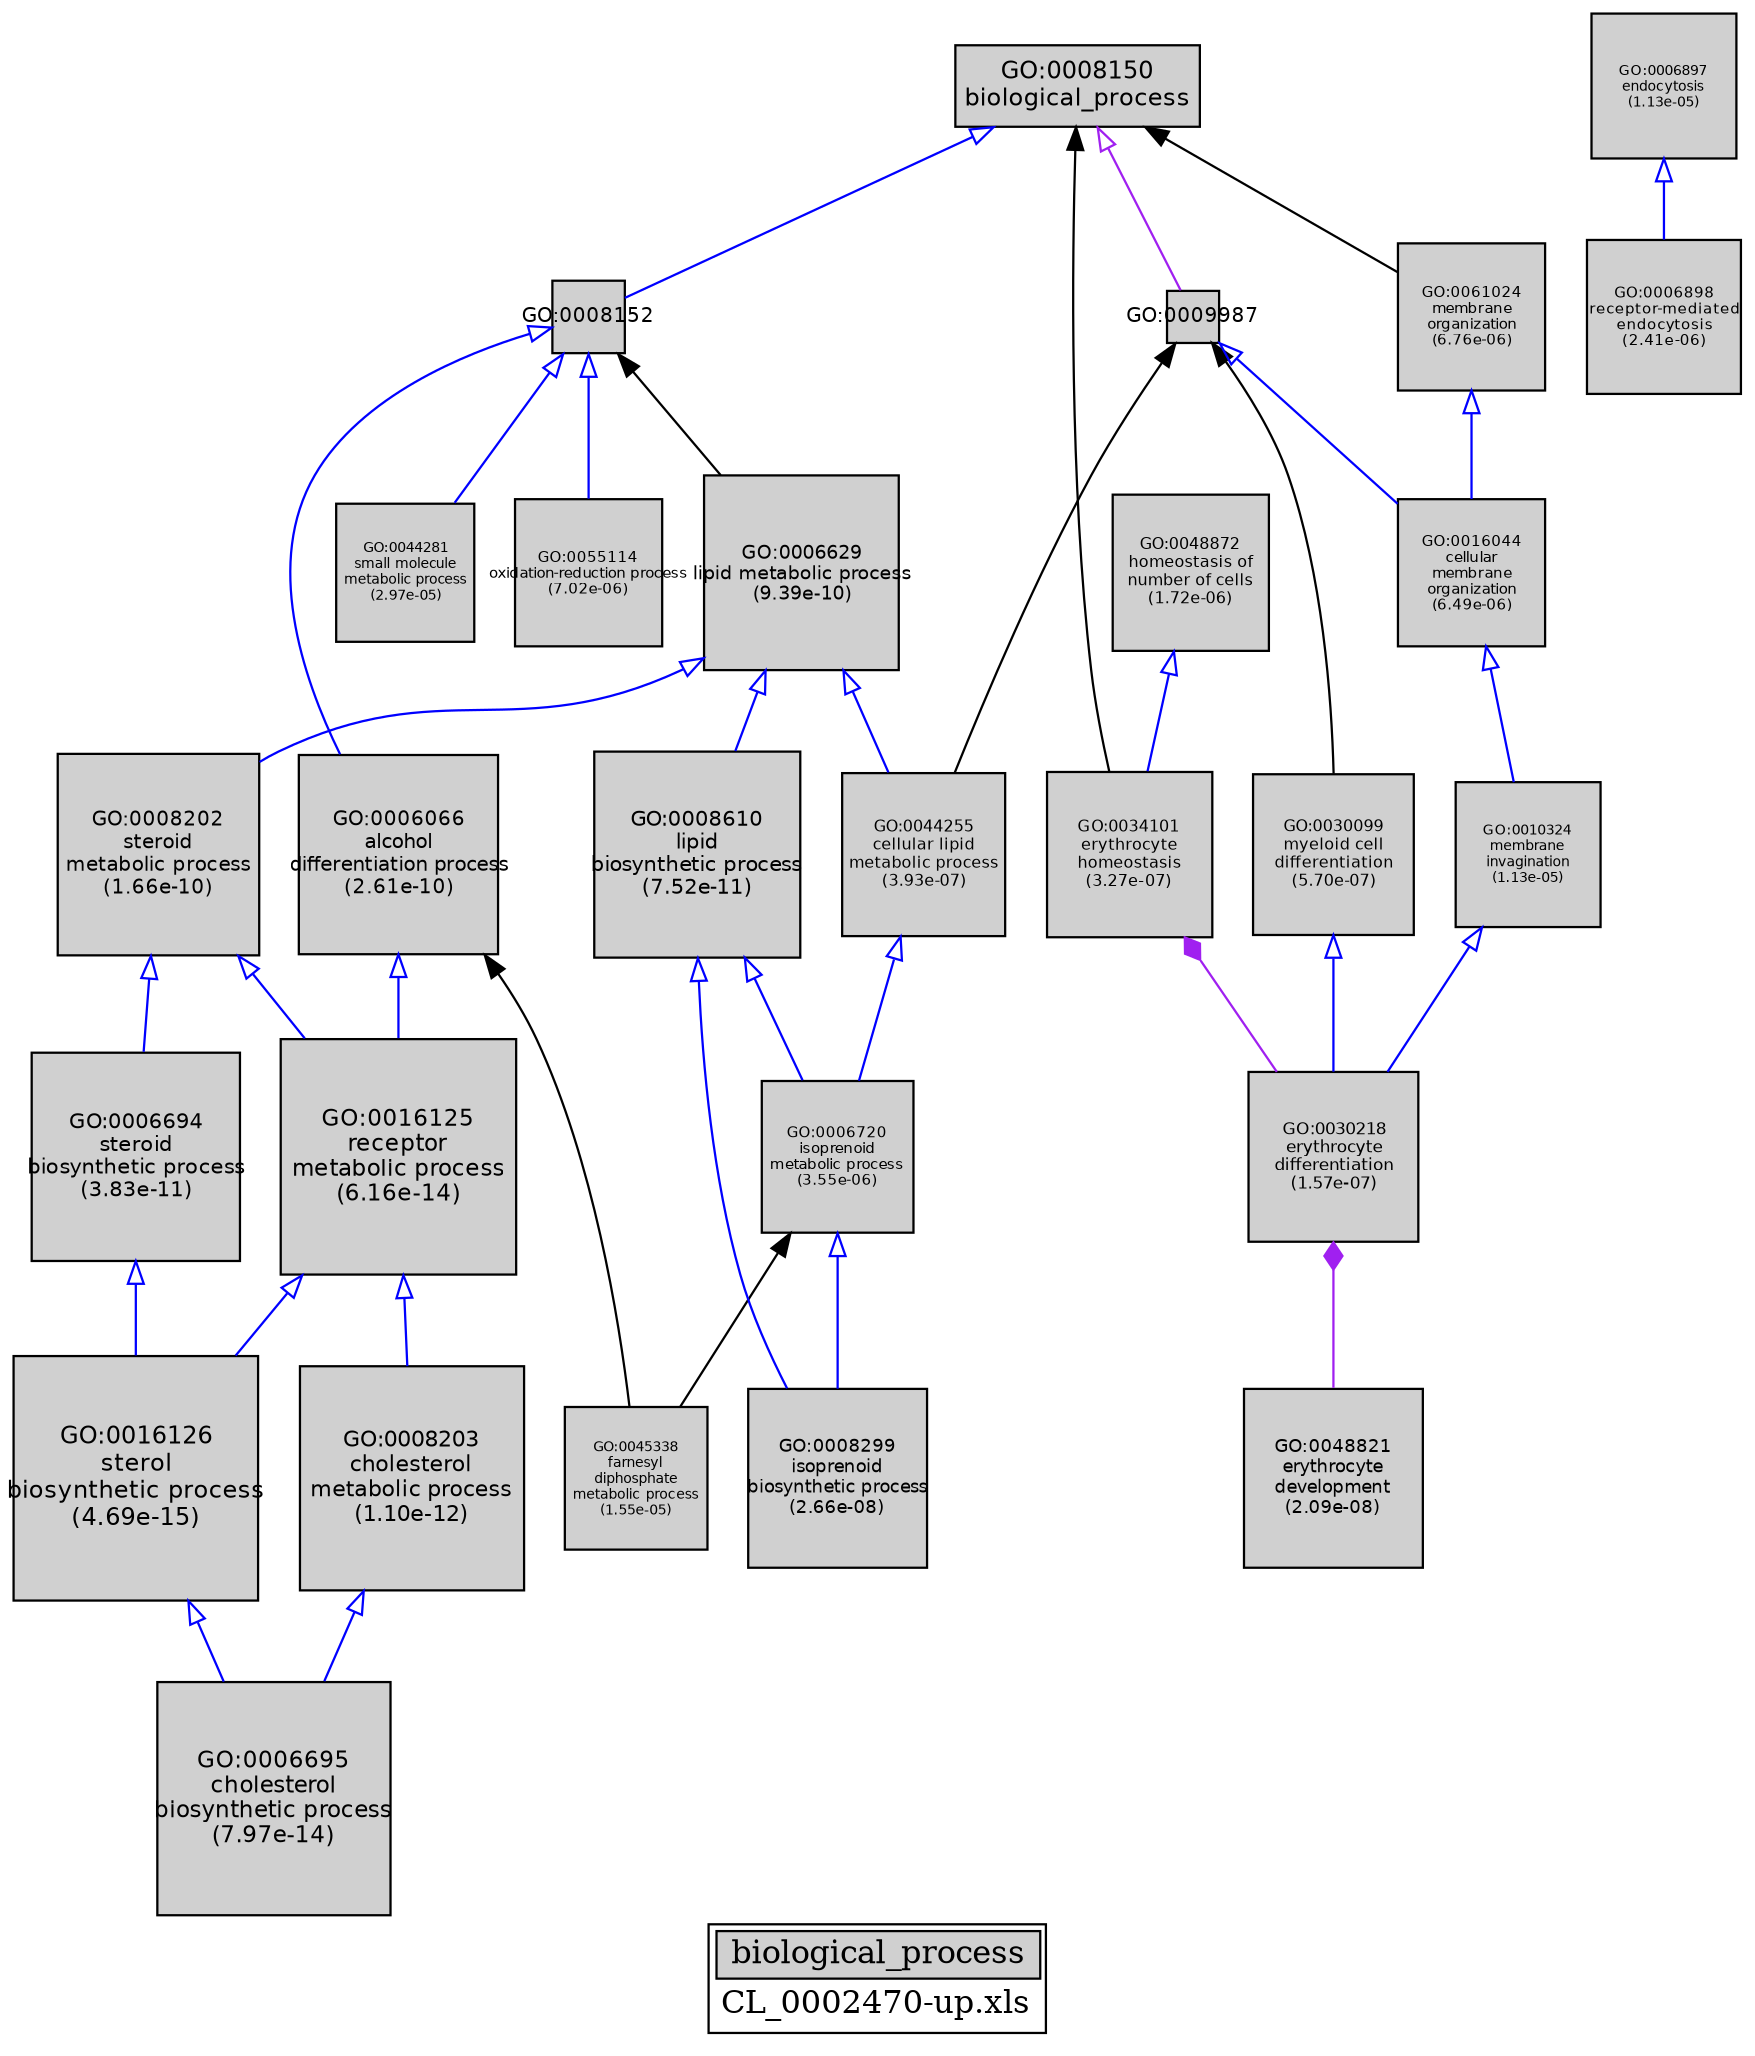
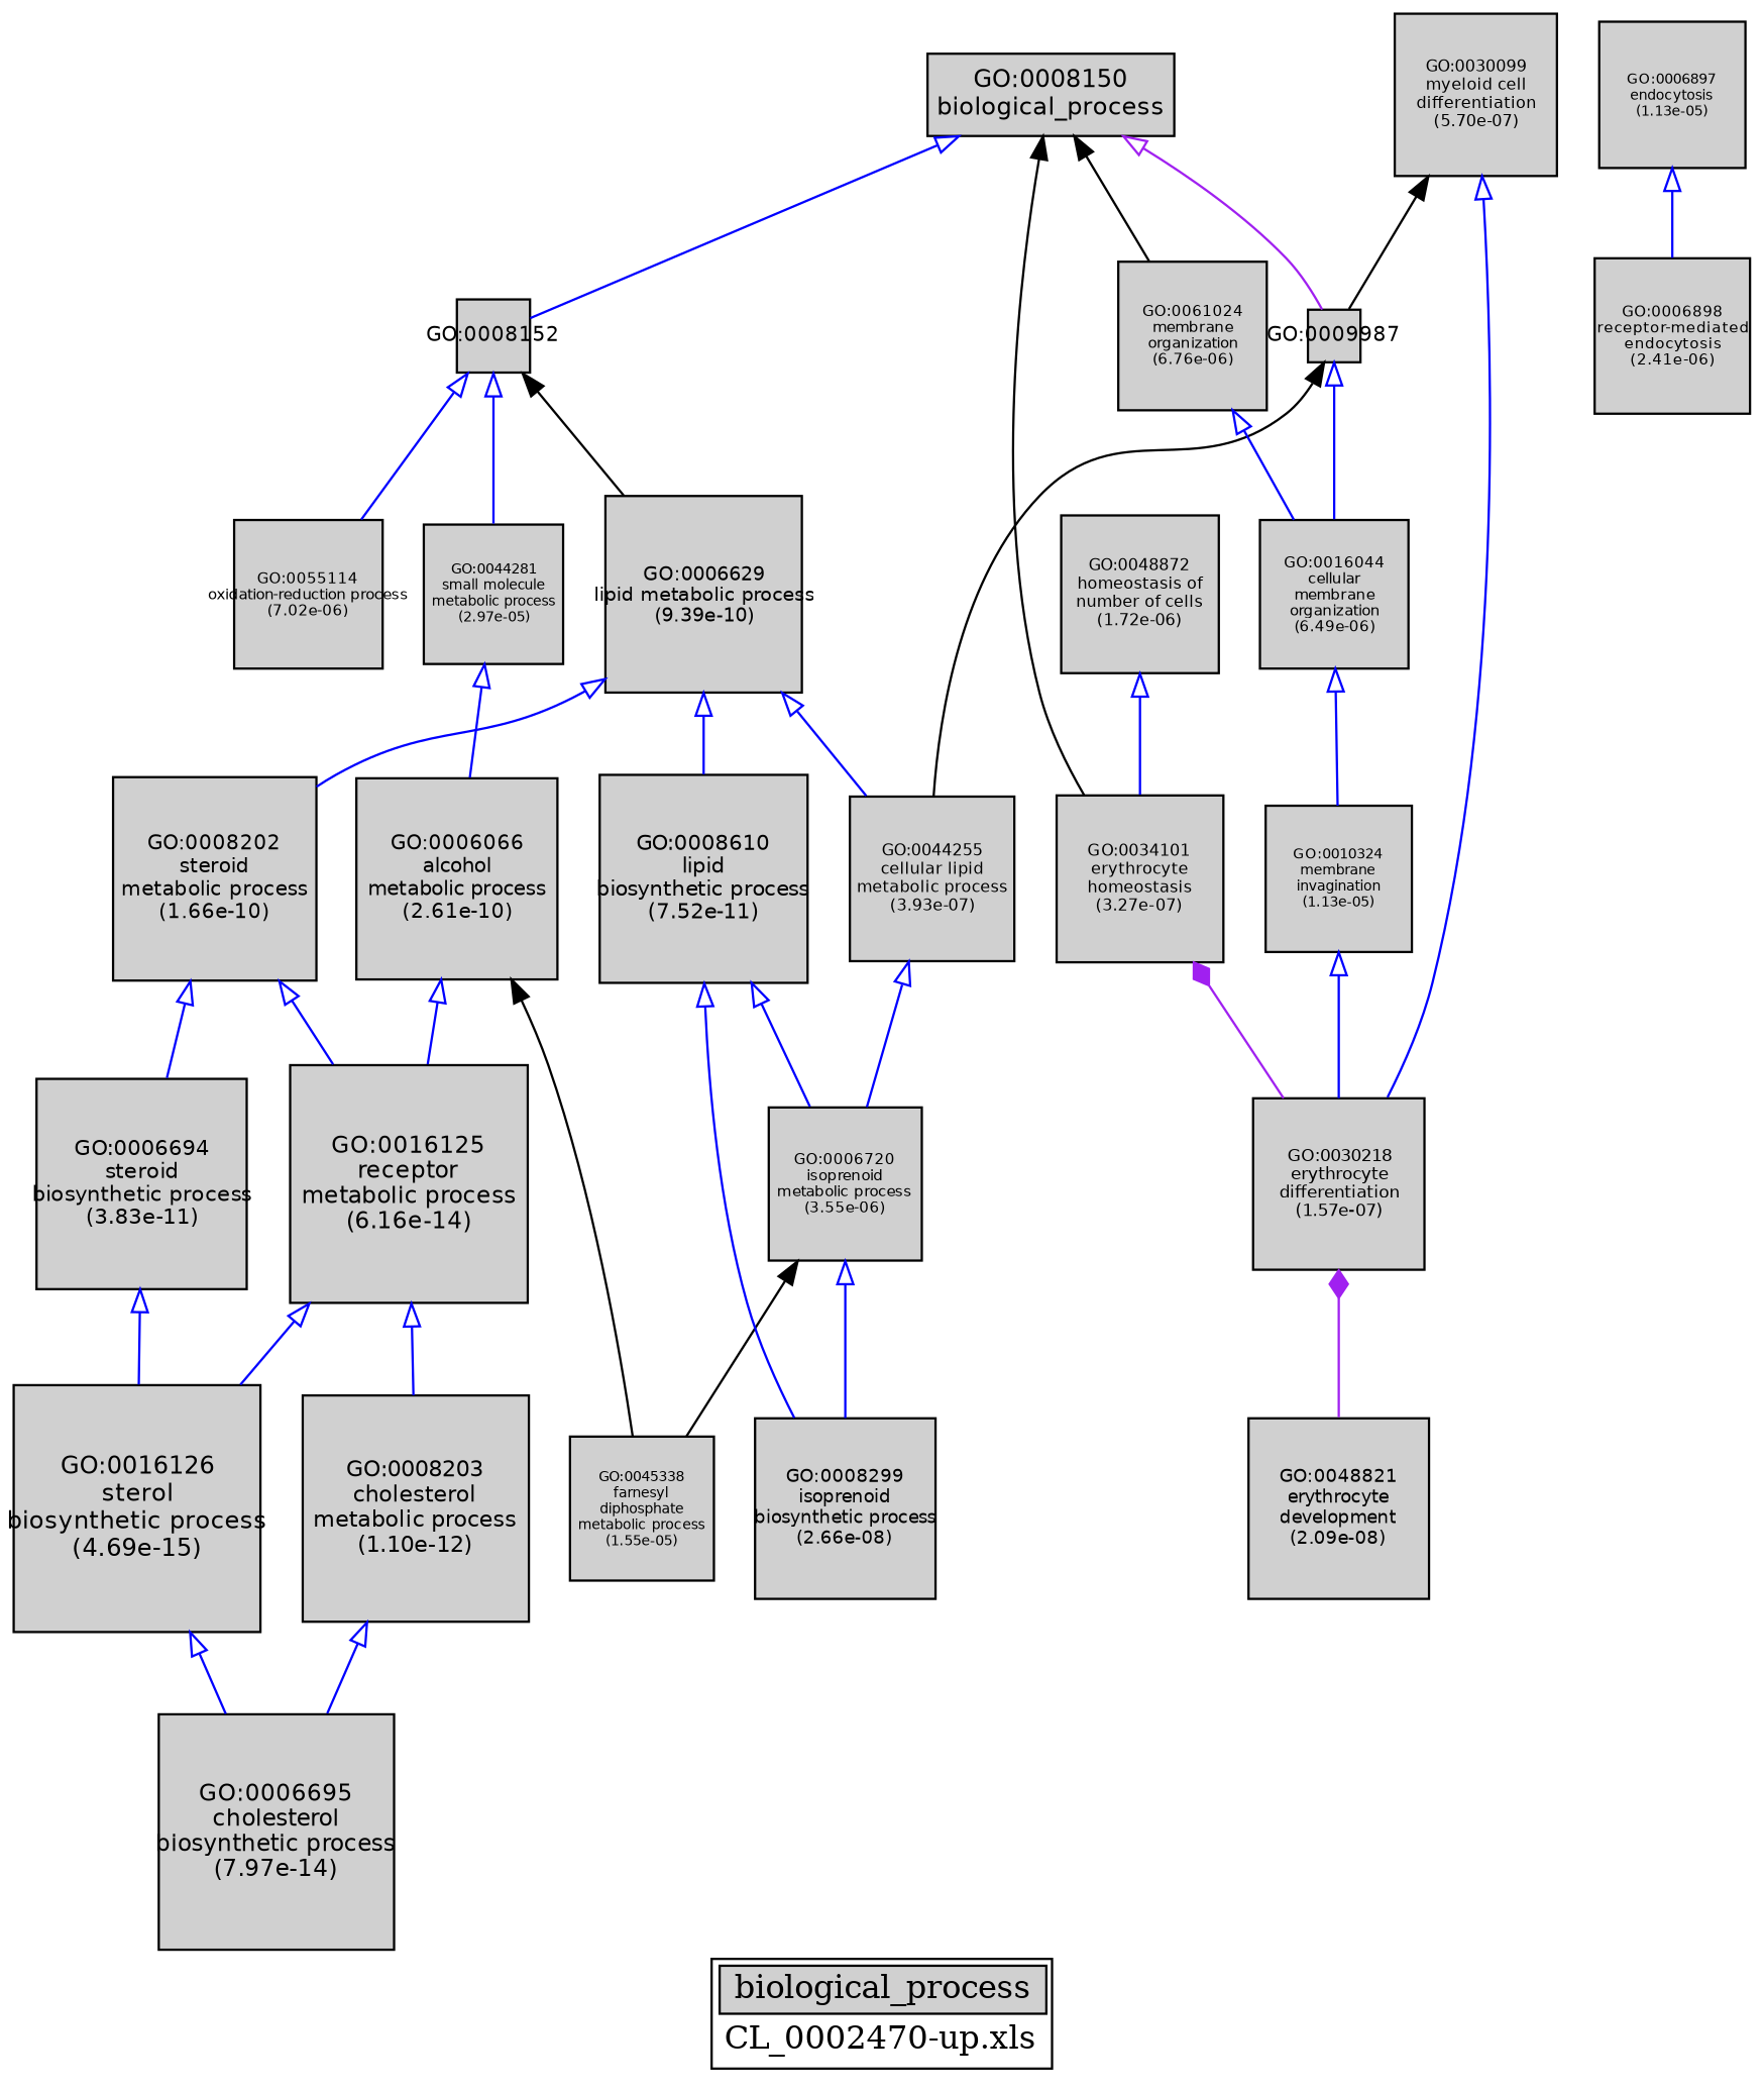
  digraph {
    bgcolor="#FFFFFF"
    label=<<TABLE COLOR="black" BGCOLOR="white"><TR><TD COLSPAN="2" BGCOLOR="#D0D0D0"><FONT COLOR="black">biological_process</FONT></TD></TR><TR><TD BORDER="0">CL_0002470-up.xls</TD></TR></TABLE>>
    node [color=black fillcolor="#D0D0D0" fixedsize=true fontcolor=black fontname=Helvetica fontsize=6.3716052943 shape=box style=filled]
    edge [arrowtail=empty color=blue dir=back weight=5.0]
    n1 [fontsize=6.10012218164 height=0.847239191894 label=<<TABLE BORDER="0"><TR><TD>GO:0044281<BR/>small molecule<BR/>metabolic process<BR/>(2.97e-05)</TD></TR></TABLE>> width=0.847239191894]
    n2 [height=0.884945179763 label=<<TABLE BORDER="0"><TR><TD>GO:0010324<BR/>membrane<BR/>invagination<BR/>(1.13e-05)</TD></TR></TABLE>> width=0.884945179763]
    n3 [height=0.884945179763 label=<<TABLE BORDER="0"><TR><TD>GO:0006897<BR/>endocytosis<BR/>(1.13e-05)</TD></TR></TABLE>> width=0.884945179763]
    "GO:0008152" [fontsize=9 height=0.445441173264 width=0.445441173264]
    n5 [fontsize=7.46002914647 height=1.03611515923 label=<<TABLE BORDER="0"><TR><TD>GO:0030218<BR/>erythrocyte<BR/>differentiation<BR/>(1.57e-07)</TD></TR></TABLE>> width=1.03611515923]
    n6 [fontsize=6.68475253108 height=0.928437851538 label=<<TABLE BORDER="0"><TR><TD>GO:0006720<BR/>isoprenoid<BR/>metabolic process<BR/>(3.55e-06)</TD></TR></TABLE>> width=0.928437851538]
    n7 [fontsize=7.28508109316 height=1.01181681849 label=<<TABLE BORDER="0"><TR><TD>GO:0034101<BR/>erythrocyte<BR/>homeostasis<BR/>(3.27e-07)</TD></TR></TABLE>> width=1.01181681849]
    n8 [fontsize=7.24106203379 height=1.00570306025 label=<<TABLE BORDER="0"><TR><TD>GO:0044255<BR/>cellular lipid<BR/>metabolic process<BR/>(3.93e-07)</TD></TR></TABLE>> width=1.00570306025]
    n9 [fontsize=10.3720718697 height=1.44056553746 label=<<TABLE BORDER="0"><TR><TD>GO:0016125<BR/>receptor<BR/>metabolic process<BR/>(6.16e-14)</TD></TR></TABLE>> width=1.44056553746]
    n10 [fontsize=9.21592840686 height=1.27999005651 label=<<TABLE BORDER="0"><TR><TD>GO:0006694<BR/>steroid<BR/>biosynthetic process<BR/>(3.83e-11)</TD></TR></TABLE>> width=1.27999005651]
    n11 [fontsize=8.93203677645 height=1.2405606634 label=<<TABLE BORDER="0"><TR><TD>GO:0008202<BR/>steroid<BR/>metabolic process<BR/>(1.66e-10)</TD></TR></TABLE>> width=1.2405606634]
    n12 [fontsize=6.8731724398 height=0.954607283306 label=<<TABLE BORDER="0"><TR><TD>GO:0048872<BR/>homeostasis of<BR/>number of cells<BR/>(1.72e-06)</TD></TR></TABLE>> width=0.954607283306]
    n13 [fontsize=10.8 height=1.5 label=<<TABLE BORDER="0"><TR><TD>GO:0016126<BR/>sterol<BR/>biosynthetic process<BR/>(4.69e-15)</TD></TR></TABLE>> width=1.5]
    n14 [fontsize=10.8 label=<<TABLE BORDER="0"><TR><TD>GO:0008150<BR/>biological_process</TD></TR></TABLE>> width=1.5]
    n15 [fontsize=6.28396592327 height=0.872773044899 label=<<TABLE BORDER="0"><TR><TD>GO:0045338<BR/>farnesyl<BR/>diphosphate<BR/>metabolic process<BR/>(1.55e-05)</TD></TR></TABLE>> width=0.872773044899]
    n16 [fontsize=6.78552389524 height=0.942433874338 label=<<TABLE BORDER="0"><TR><TD>GO:0006898<BR/>receptor-mediated<BR/>endocytosis<BR/>(2.41e-06)</TD></TR></TABLE>> width=0.942433874338]
    n17 [fontsize=7.14975937126 height=0.993022134897 label=<<TABLE BORDER="0"><TR><TD>GO:0030099<BR/>myeloid cell<BR/>differentiation<BR/>(5.70e-07)</TD></TR></TABLE>> width=0.993022134897]
    "GO:0009987" [fontsize=9 height=0.319161465042 width=0.319161465042]
    n19 [fontsize=10.3281177977 height=1.43446080524 label=<<TABLE BORDER="0"><TR><TD>GO:0006695<BR/>cholesterol<BR/>biosynthetic process<BR/>(7.97e-14)</TD></TR></TABLE>> width=1.43446080524]
    n20 [fontsize=7.86817351575 height=1.09280187719 label=<<TABLE BORDER="0"><TR><TD>GO:0008299<BR/>isoprenoid<BR/>biosynthetic process<BR/>(2.66e-08)</TD></TR></TABLE>> width=1.09280187719]
    n21 [fontsize=9.08630901257 height=1.26198736286 label=<<TABLE BORDER="0"><TR><TD>GO:0008610<BR/>lipid<BR/>biosynthetic process<BR/>(7.52e-11)</TD></TR></TABLE>> width=1.26198736286]
    n22 [fontsize=7.92213353653 height=1.10029632452 label=<<TABLE BORDER="0"><TR><TD>GO:0048821<BR/>erythrocyte<BR/>development<BR/>(2.09e-08)</TD></TR></TABLE>> width=1.10029632452]
    n23 [fontsize=8.58352108848 height=1.19215570673 label=<<TABLE BORDER="0"><TR><TD>GO:0006629<BR/>lipid metabolic process<BR/>(9.39e-10)</TD></TR></TABLE>> width=1.19215570673]
    n24 [fontsize=6.50277151809 height=0.903162710846 label=<<TABLE BORDER="0"><TR><TD>GO:0055114<BR/>oxidation-reduction process<BR/>(7.02e-06)</TD></TR></TABLE>> width=0.903162710846]
    n25 [fontsize=9.87059498606 height=1.37091597029 label=<<TABLE BORDER="0"><TR><TD>GO:0008203<BR/>cholesterol<BR/>metabolic process<BR/>(1.10e-12)</TD></TR></TABLE>> width=1.37091597029]
    n26 [fontsize=6.51288405782 height=0.904567230253 label=<<TABLE BORDER="0"><TR><TD>GO:0061024<BR/>membrane<BR/>organization<BR/>(6.76e-06)</TD></TR></TABLE>> width=0.904567230253]
    n27 [fontsize=6.52392706049 height=0.906100980623 label=<<TABLE BORDER="0"><TR><TD>GO:0016044<BR/>cellular<BR/>membrane<BR/>organization<BR/>(6.49e-06)</TD></TR></TABLE>> width=0.906100980623]
-   n28 [fontsize=8.8423754417 height=1.22810770024 label=<<TABLE BORDER="0"><TR><TD>GO:0006066<BR/>alcohol<BR/>differentiation process<BR/>(2.61e-10)</TD></TR></TABLE>> width=1.22810770024]
+   n28 [fontsize=8.8423754417 height=1.22810770024 label=<<TABLE BORDER="0"><TR><TD>GO:0006066<BR/>alcohol<BR/>metabolic process<BR/>(2.61e-10)</TD></TR></TABLE>> width=1.22810770024]
    subgraph sub_1 {
      n1
      n2
      n3
      "GO:0008152"
      n5
      n6
      n7
      n8
      n9
      n10
      n11
      n12
      n13
      n14
      n15
      n16
      n17
      "GO:0009987"
      n19
      n20
      n21
      n22
      n23
      n24
      n25
      n26
      n27
      n28
    }
    subgraph sub_2 {
      n15
      subgraph sub_3 {
        subgraph sub_4 {
        }
        subgraph sub_5 {
        }
      }
      subgraph sub_6 {
        n5
        n7
        n22
      }
      subgraph sub_7 {
        n1
        n2
        n3
        "GO:0008152"
        n5
        n6
        n7
        n8
        n9
        n10
        n11
        n12
        n13
        n14
        n16
        n17
        "GO:0009987"
        n19
        n20
        n21
        n23
        n24
        n25
        n26
        n27
        n28
      }
    }
-   "GO:0008152" -> n28
+   n1 -> n28
    n2 -> n5
    n3 -> n16
    "GO:0008152" -> n1
    "GO:0008152" -> n23 [weight=1 arrowtail="" color=""]
    "GO:0008152" -> n24
    n5 -> n22 [arrowtail=diamond color=purple weight=2.5]
    n6 -> n15 [weight=1 arrowtail="" color=""]
    n6 -> n20
    n7 -> n5 [arrowtail=diamond color=purple weight=2.5]
    n8 -> n6
    n9 -> n13
    n9 -> n25
    n10 -> n13
    n11 -> n9
    n11 -> n10
    n12 -> n7
    n13 -> n19
    n14 -> "GO:0008152"
    n14 -> n7 [weight=1 arrowtail="" color=""]
    n14 -> "GO:0009987" [color=purple]
    n14 -> n26 [weight=1 arrowtail="" color=""]
    n17 -> n5
    "GO:0009987" -> n8 [weight=1 arrowtail="" color=""]
-   "GO:0009987" -> n17 [weight=1 arrowtail="" color=""]
+   n17 -> "GO:0009987" [weight=1 arrowtail="" color=""]
    "GO:0009987" -> n27
    n21 -> n6
    n21 -> n20
    n23 -> n8
    n23 -> n11
    n23 -> n21
    n25 -> n19
    n26 -> n27
    n27 -> n2
    n28 -> n9
    n28 -> n15 [weight=1 arrowtail="" color=""]
  }
